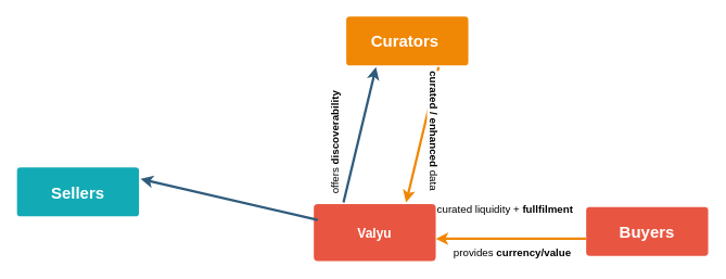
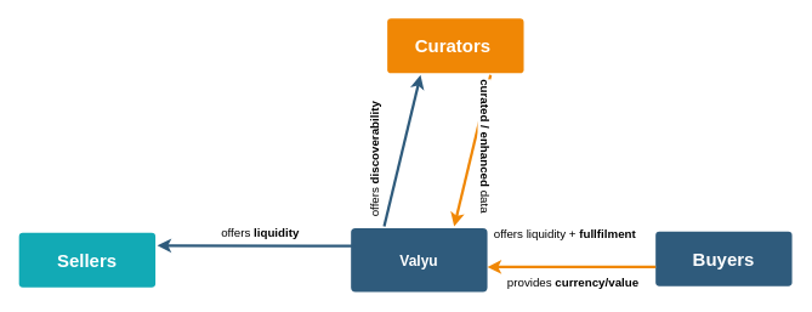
  <mxCell id="0" />
  <mxCell id="1" parent="0" />
- <mxCell id="2" value="&lt;font style=&quot;font-size: 20px;&quot;&gt;Sellers&lt;/font&gt;" style="rounded=1;whiteSpace=wrap;html=1;shadow=0;labelBackgroundColor=none;strokeColor=none;strokeWidth=3;fillColor=#12aab5;fontFamily=Helvetica;fontSize=14;fontColor=#FFFFFF;align=center;spacing=5;fontStyle=1;arcSize=7;perimeterSpacing=2;" vertex="1" parent="1"><mxGeometry x="20" y="205.5" width="150" height="60" as="geometry" /></mxCell>
+ <mxCell id="2" value="&lt;font style=&quot;font-size: 20px;&quot;&gt;Sellers&lt;/font&gt;" style="rounded=1;whiteSpace=wrap;html=1;shadow=0;labelBackgroundColor=none;strokeColor=none;strokeWidth=3;fillColor=#12aab5;fontFamily=Helvetica;fontSize=14;fontColor=#FFFFFF;align=center;spacing=5;fontStyle=1;arcSize=7;perimeterSpacing=2;" vertex="1" parent="1"><mxGeometry x="20" y="255.5" width="150" height="60" as="geometry" /></mxCell>
  <mxCell id="3" value="" style="edgeStyle=none;rounded=0;jumpStyle=none;html=1;shadow=0;labelBackgroundColor=none;startArrow=none;startFill=0;endArrow=classic;endFill=1;jettySize=auto;orthogonalLoop=1;strokeColor=#2F5B7C;strokeWidth=3;fontFamily=Helvetica;fontSize=16;fontColor=#23445D;spacing=5;entryX=0.25;entryY=1;entryDx=0;entryDy=0;exitX=0.25;exitY=0;exitDx=0;exitDy=0;" parent="1" source="4" target="5" edge="1"><mxGeometry relative="1" as="geometry"><mxPoint x="429" y="230" as="sourcePoint" /></mxGeometry></mxCell>
- <mxCell id="4" value="Valyu" style="rounded=1;whiteSpace=wrap;html=1;shadow=0;labelBackgroundColor=none;strokeColor=none;strokeWidth=3;fillColor=#e85642;fontFamily=Helvetica;fontSize=16;fontColor=#FFFFFF;align=center;fontStyle=1;spacing=5;arcSize=7;perimeterSpacing=2;" parent="1" vertex="1"><mxGeometry x="385" y="250.5" width="150" height="70" as="geometry" /></mxCell>
+ <mxCell id="4" value="Valyu" style="rounded=1;whiteSpace=wrap;html=1;shadow=0;labelBackgroundColor=none;strokeColor=none;strokeWidth=3;fillColor=#2F5B7C;fontFamily=Helvetica;fontSize=16;fontColor=#FFFFFF;align=center;fontStyle=1;spacing=5;arcSize=7;perimeterSpacing=2;" parent="1" vertex="1"><mxGeometry x="385" y="250.5" width="150" height="70" as="geometry" /></mxCell>
  <mxCell id="5" value="&lt;font style=&quot;font-size: 20px;&quot;&gt;Curators&amp;nbsp;&lt;/font&gt;" style="rounded=1;whiteSpace=wrap;html=1;shadow=0;labelBackgroundColor=none;strokeColor=none;strokeWidth=3;fillColor=#F08705;fontFamily=Helvetica;fontSize=14;fontColor=#FFFFFF;align=center;spacing=5;fontStyle=1;arcSize=7;perimeterSpacing=2;" parent="1" vertex="1"><mxGeometry x="425" y="20" width="150" height="60" as="geometry" /></mxCell>
  <mxCell id="6" value="" style="edgeStyle=none;rounded=0;jumpStyle=none;html=1;shadow=0;labelBackgroundColor=none;startArrow=none;startFill=0;endArrow=classic;endFill=1;jettySize=auto;orthogonalLoop=1;strokeColor=#F08705;strokeWidth=3;fontFamily=Helvetica;fontSize=14;fontColor=#FFFFFF;spacing=5;entryX=0.75;entryY=0;entryDx=0;entryDy=0;exitX=0.75;exitY=1;exitDx=0;exitDy=0;" parent="1" source="5" target="4" edge="1"><mxGeometry relative="1" as="geometry"><mxPoint x="430" y="110" as="sourcePoint" /><mxPoint x="400" y="160" as="targetPoint" /></mxGeometry></mxCell>
  <mxCell id="7" value="&lt;font style=&quot;font-size: 13px;&quot;&gt;&lt;b&gt;curated / enhanced&lt;/b&gt; data&lt;/font&gt;" style="edgeLabel;html=1;align=center;verticalAlign=middle;resizable=0;points=[];rotation=90;" vertex="1" connectable="0" parent="6"><mxGeometry x="-0.139" y="-2" relative="1" as="geometry"><mxPoint x="14" y="6" as="offset" /></mxGeometry></mxCell>
- <mxCell id="8" value="&lt;font style=&quot;font-size: 20px;&quot;&gt;Buyers&lt;/font&gt;" style="rounded=1;whiteSpace=wrap;html=1;shadow=0;labelBackgroundColor=none;strokeColor=none;strokeWidth=3;fillColor=#e85642;fontFamily=Helvetica;fontSize=14;fontColor=#FFFFFF;align=center;spacing=5;fontStyle=1;arcSize=7;perimeterSpacing=2;" vertex="1" parent="1"><mxGeometry x="720" y="254" width="150" height="60" as="geometry" /></mxCell>
+ <mxCell id="8" value="&lt;font style=&quot;font-size: 20px;&quot;&gt;Buyers&lt;/font&gt;" style="rounded=1;whiteSpace=wrap;html=1;shadow=0;labelBackgroundColor=none;strokeColor=none;strokeWidth=3;fillColor=#2f5b7c;fontFamily=Helvetica;fontSize=14;fontColor=#FFFFFF;align=center;spacing=5;fontStyle=1;arcSize=7;perimeterSpacing=2;" vertex="1" parent="1"><mxGeometry x="720" y="254" width="150" height="60" as="geometry" /></mxCell>
  <mxCell id="9" value="&lt;font style=&quot;font-size: 13px;&quot;&gt;offers &lt;b&gt;discoverability&lt;/b&gt;&lt;/font&gt;" style="text;html=1;align=center;verticalAlign=middle;resizable=0;points=[];autosize=1;strokeColor=none;fillColor=none;rotation=-90;" vertex="1" parent="1"><mxGeometry x="336" y="160" width="150" height="30" as="geometry" /></mxCell>
- <mxCell id="10" value="&lt;font style=&quot;font-size: 13px;&quot;&gt;curated liquidity +&amp;nbsp;&lt;b&gt;fullfilment&lt;/b&gt;&lt;/font&gt;" style="text;html=1;align=center;verticalAlign=middle;resizable=0;points=[];autosize=1;strokeColor=none;fillColor=none;fontSize=18;" vertex="1" parent="1"><mxGeometry x="530" y="235" width="180" height="40" as="geometry" /></mxCell>
+ <mxCell id="10" value="&lt;font style=&quot;font-size: 13px;&quot;&gt;offers liquidity +&amp;nbsp;&lt;b&gt;fullfilment&lt;/b&gt;&lt;/font&gt;" style="text;html=1;align=center;verticalAlign=middle;resizable=0;points=[];autosize=1;strokeColor=none;fillColor=none;fontSize=18;" vertex="1" parent="1"><mxGeometry x="530" y="235" width="180" height="40" as="geometry" /></mxCell>
  <mxCell id="11" value="" style="edgeStyle=none;rounded=0;jumpStyle=none;html=1;shadow=0;labelBackgroundColor=none;startArrow=none;startFill=0;endArrow=classic;endFill=1;jettySize=auto;orthogonalLoop=1;strokeColor=#2F5B7C;strokeWidth=3;fontFamily=Helvetica;fontSize=16;fontColor=#23445D;spacing=5;entryX=1;entryY=0.25;entryDx=0;entryDy=0;" edge="1" parent="1" target="2"><mxGeometry relative="1" as="geometry"><mxPoint x="390" y="270" as="sourcePoint" /><mxPoint x="330" y="122" as="targetPoint" /></mxGeometry></mxCell>
+ <mxCell id="12" value="&lt;font style=&quot;font-size: 13px;&quot;&gt;offers &lt;b&gt;liquidity&lt;/b&gt;&lt;/font&gt;" style="text;html=1;align=center;verticalAlign=middle;resizable=0;points=[];autosize=1;strokeColor=none;fillColor=none;fontSize=11;" vertex="1" parent="1"><mxGeometry x="230" y="240" width="110" height="30" as="geometry" /></mxCell>
  <mxCell id="13" value="" style="edgeStyle=none;rounded=0;jumpStyle=none;html=1;shadow=0;labelBackgroundColor=none;startArrow=none;startFill=0;endArrow=classic;endFill=1;jettySize=auto;orthogonalLoop=1;strokeColor=#F08705;strokeWidth=3;fontFamily=Helvetica;fontSize=14;fontColor=#FFFFFF;spacing=5;" edge="1" parent="1"><mxGeometry relative="1" as="geometry"><mxPoint x="720" y="293" as="sourcePoint" /><mxPoint x="535" y="293" as="targetPoint" /></mxGeometry></mxCell>
  <mxCell id="14" value="&lt;span style=&quot;font-size: 13px;&quot;&gt;provides&lt;b&gt; currency/value&lt;/b&gt;&lt;/span&gt;" style="edgeLabel;html=1;align=center;verticalAlign=middle;resizable=0;points=[];rotation=0;" vertex="1" connectable="0" parent="13"><mxGeometry x="-0.139" y="-2" relative="1" as="geometry"><mxPoint x="-12" y="18" as="offset" /></mxGeometry></mxCell>
